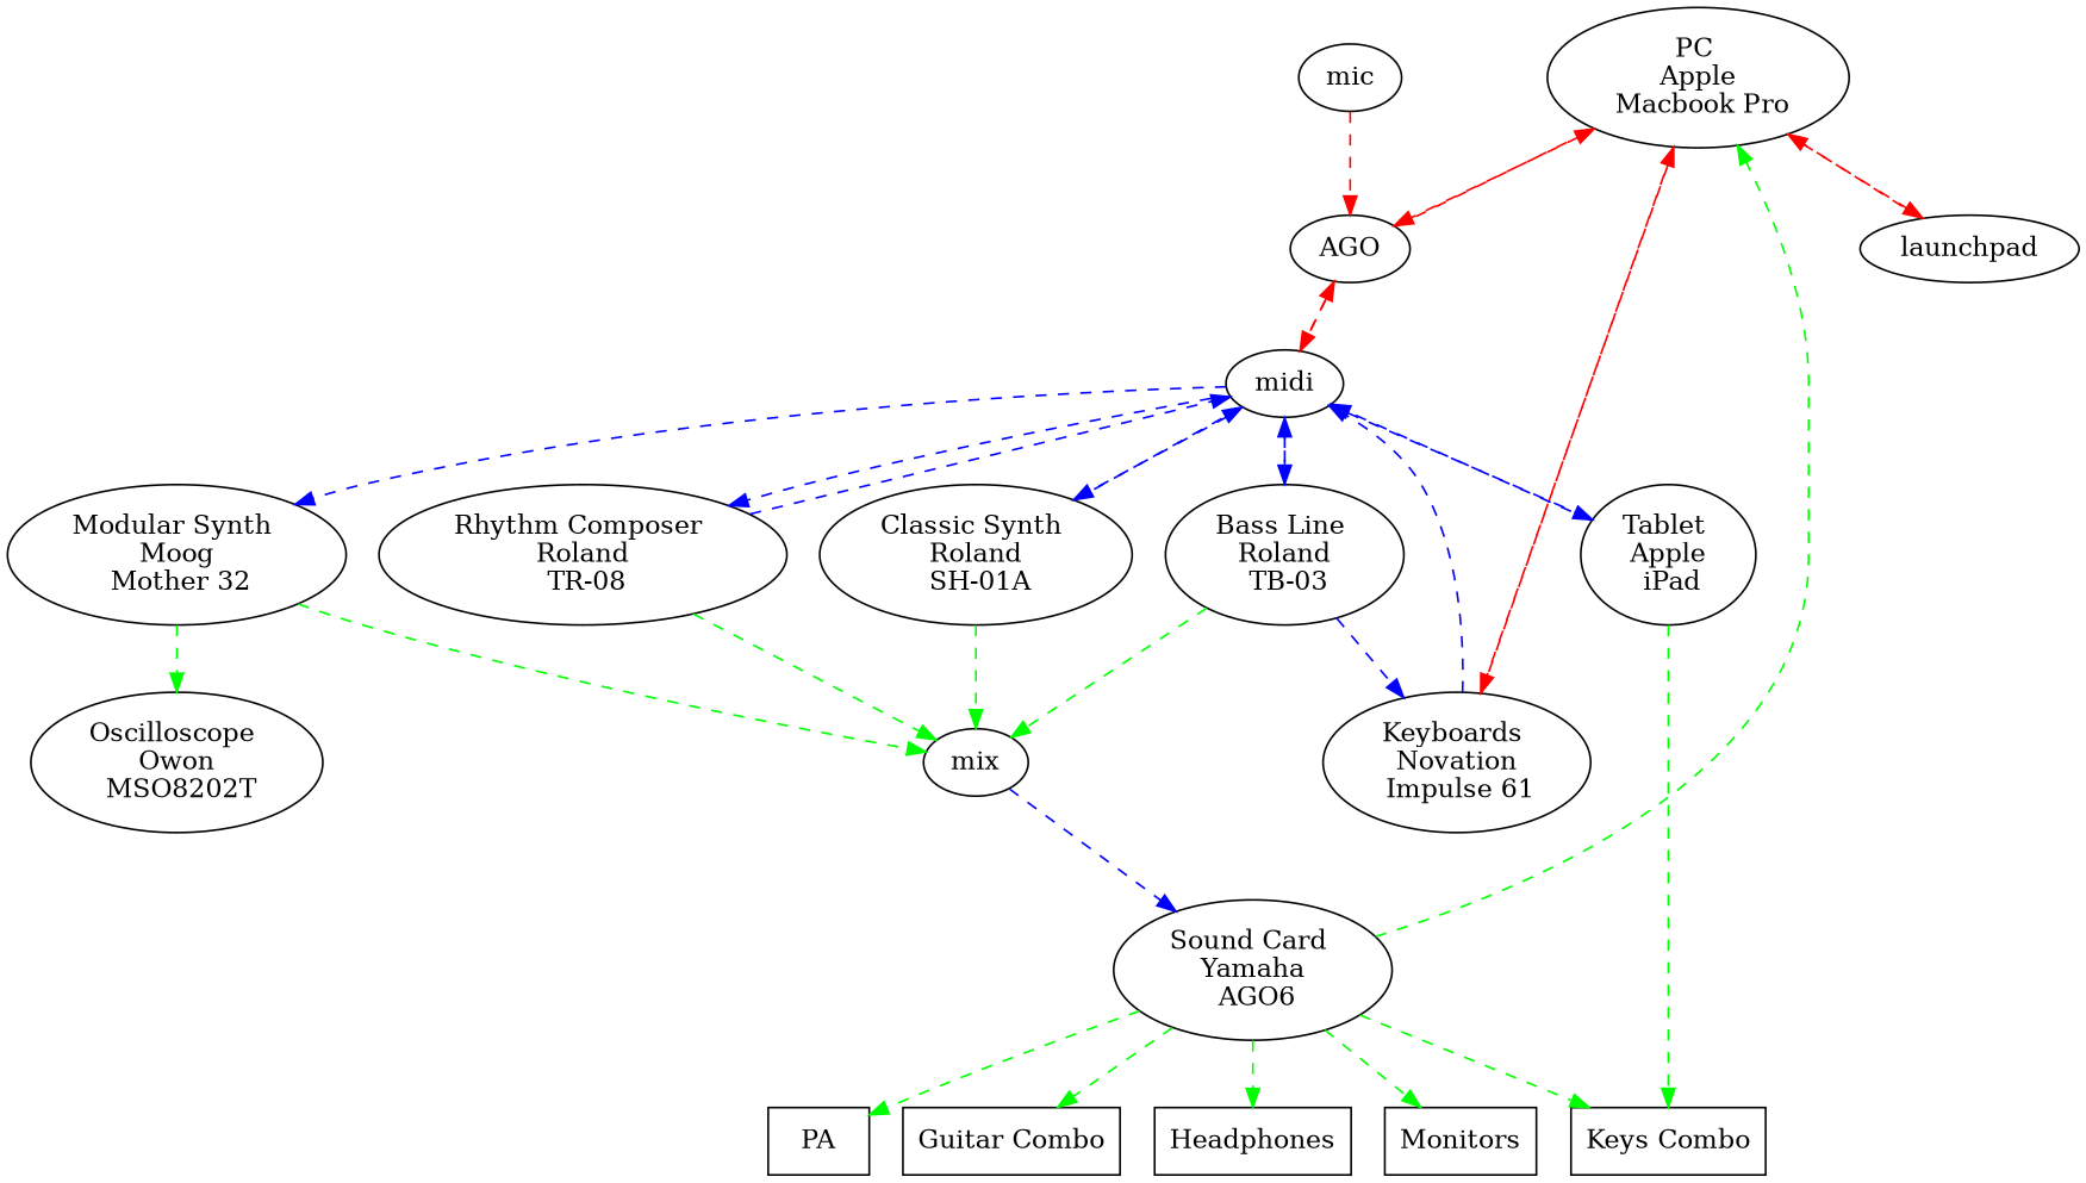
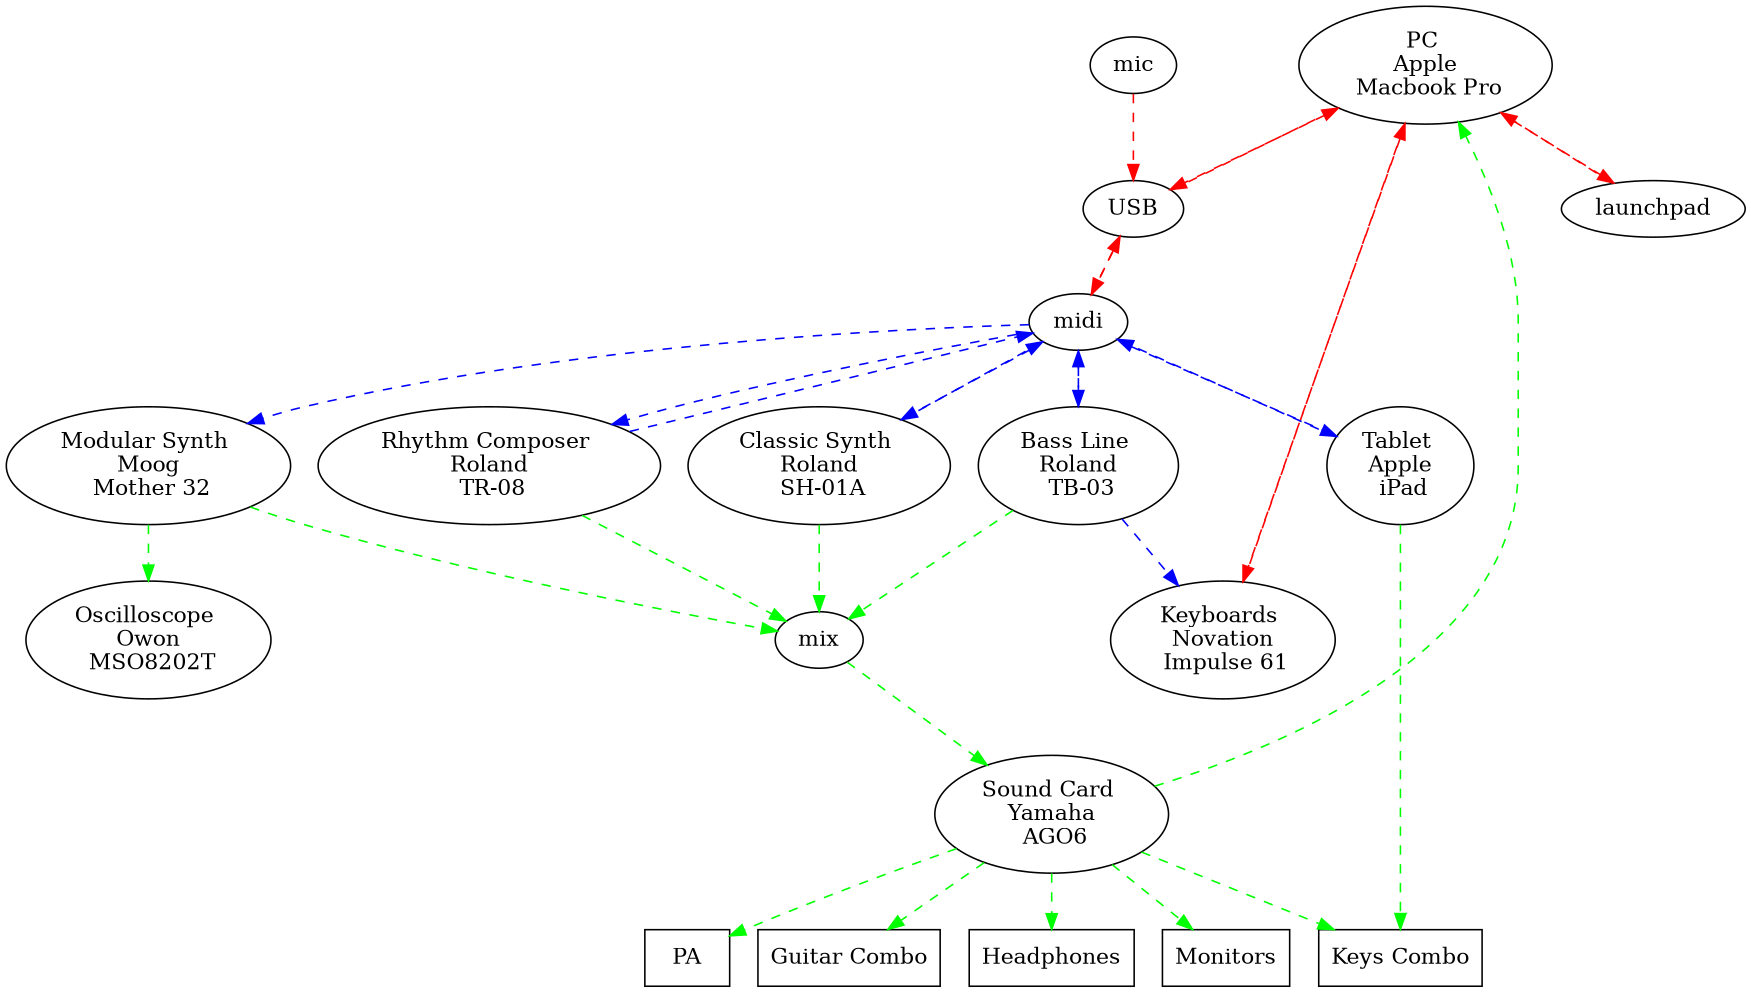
  digraph {
    concentrate=true
    edge [color=green style=dashed]
    n1 [label=<PC <br/> Apple <br/> Macbook Pro>]
-   n2 [label=AGO]
+   n2 [label=USB]
    n3 [label=<Keyboards <br/> Novation <br/> Impulse 61>]
    launchpad
    midi
    n6 [label=<Sound Card <br/> Yamaha <br/> AGO6>]
    n7 [label="Guitar Combo" shape=box]
    n8 [label="Keys Combo" shape=box]
    n9 [label=Headphones shape=box]
    n10 [label=Monitors shape=box]
    n11 [label=PA shape=box]
    n12 [label=<Tablet <br/> Apple <br/> iPad>]
    n13 [label=<Modular Synth <br/> Moog <br/> Mother 32>]
    n14 [label=<Bass Line <br/> Roland <br/> TB-03>]
    n15 [label=<Rhythm Composer <br/> Roland <br/> TR-08>]
    n16 [label=<Classic Synth <br/> Roland <br/> SH-01A>]
    mix
    n18 [label=<Oscilloscope <br/> Owon <br/> MSO8202T> shape=ellipse]
    mic
    n1 -> n2 [color=red]
    n1 -> n3 [color=red]
    n1 -> launchpad [color=red]
    n2 -> n1 [color=red]
    n2 -> midi [color=red]
    n3 -> n1 [color=red]
-   n3 -> midi [color=blue]
    launchpad -> n1 [color=red]
    midi -> n2 [color=red]
    midi -> n12 [color=blue]
    midi -> n13 [color=blue]
    midi -> n14 [color=blue]
    midi -> n15 [color=blue]
    midi -> n16 [color=blue]
    n6 -> n1
    n6 -> n7
    n6 -> n8
    n6 -> n9
    n6 -> n10
    n6 -> n11
    n12 -> midi [color=blue]
    n12 -> n8
    n13 -> mix
    n13 -> n18
    n14 -> n3 [color=blue]
    n14 -> midi [color=blue]
    n14 -> mix
    n15 -> midi [color=blue]
    n15 -> mix
    n16 -> midi [color=blue]
    n16 -> mix
-   mix -> n6 [color=blue]
+   mix -> n6
    mic -> n2 [color=red]
  }
